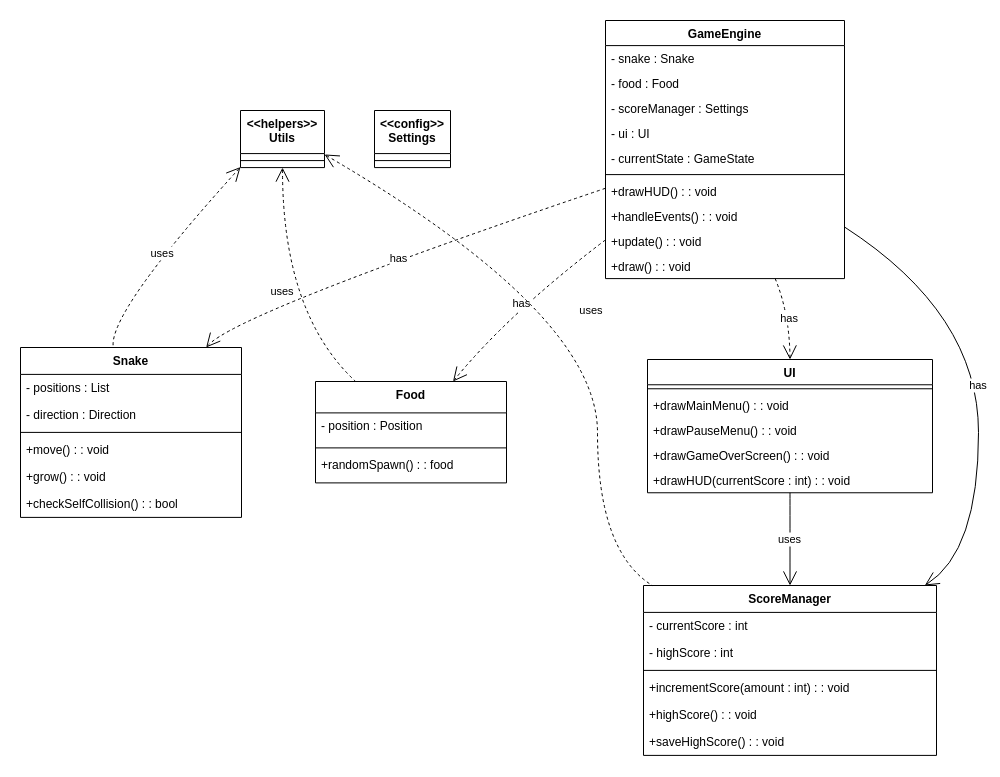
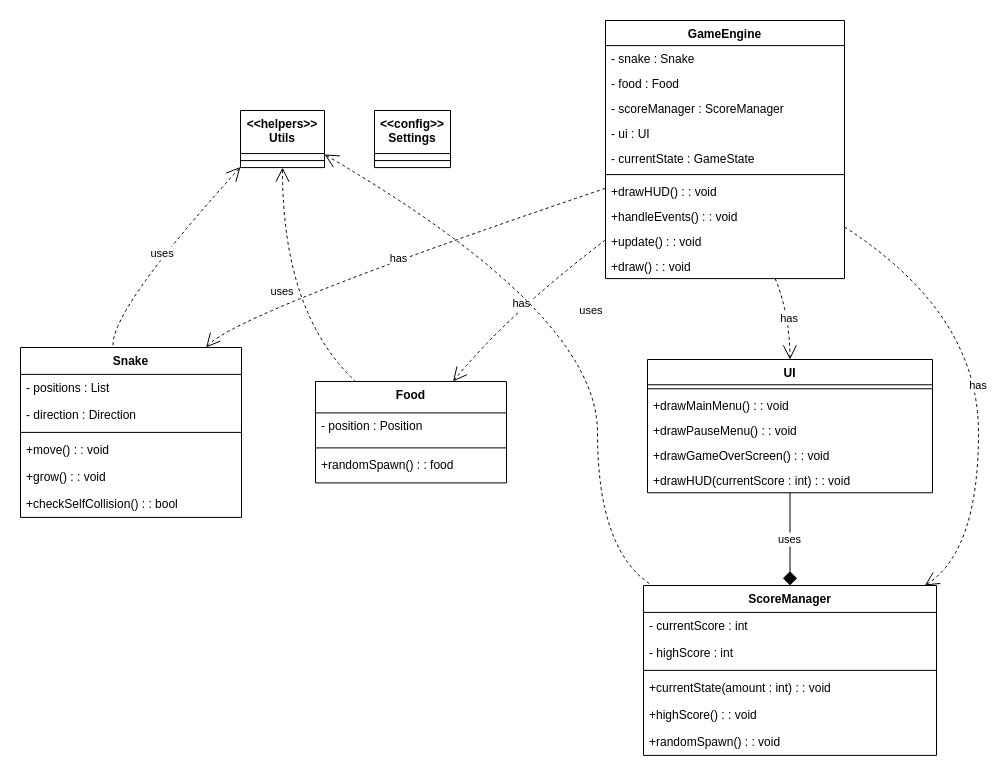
  <mxCell id="0" />
  <mxCell id="1" parent="0" />
  <mxCell id="2" value="GameEngine" style="swimlane;fontStyle=1;align=center;verticalAlign=top;childLayout=stackLayout;horizontal=1;startSize=25.1;horizontalStack=0;resizeParent=1;resizeParentMax=0;resizeLast=0;collapsible=0;marginBottom=0;" vertex="1" parent="1"><mxGeometry x="605" y="20" width="239" height="258.1" as="geometry" /></mxCell>
  <mxCell id="3" value="- snake : Snake" style="text;strokeColor=none;fillColor=none;align=left;verticalAlign=top;spacingLeft=4;spacingRight=4;overflow=hidden;rotatable=0;points=[[0,0.5],[1,0.5]];portConstraint=eastwest;" vertex="1" parent="2"><mxGeometry y="25.1" width="239" height="25" as="geometry" /></mxCell>
  <mxCell id="4" value="- food : Food" style="text;strokeColor=none;fillColor=none;align=left;verticalAlign=top;spacingLeft=4;spacingRight=4;overflow=hidden;rotatable=0;points=[[0,0.5],[1,0.5]];portConstraint=eastwest;" vertex="1" parent="2"><mxGeometry y="50.1" width="239" height="25" as="geometry" /></mxCell>
- <mxCell id="5" value="- scoreManager : Settings" style="text;strokeColor=none;fillColor=none;align=left;verticalAlign=top;spacingLeft=4;spacingRight=4;overflow=hidden;rotatable=0;points=[[0,0.5],[1,0.5]];portConstraint=eastwest;" vertex="1" parent="2"><mxGeometry y="75.1" width="239" height="25" as="geometry" /></mxCell>
+ <mxCell id="5" value="- scoreManager : ScoreManager" style="text;strokeColor=none;fillColor=none;align=left;verticalAlign=top;spacingLeft=4;spacingRight=4;overflow=hidden;rotatable=0;points=[[0,0.5],[1,0.5]];portConstraint=eastwest;" vertex="1" parent="2"><mxGeometry y="75.1" width="239" height="25" as="geometry" /></mxCell>
  <mxCell id="6" value="- ui : UI" style="text;strokeColor=none;fillColor=none;align=left;verticalAlign=top;spacingLeft=4;spacingRight=4;overflow=hidden;rotatable=0;points=[[0,0.5],[1,0.5]];portConstraint=eastwest;" vertex="1" parent="2"><mxGeometry y="100.1" width="239" height="25" as="geometry" /></mxCell>
  <mxCell id="7" value="- currentState : GameState" style="text;strokeColor=none;fillColor=none;align=left;verticalAlign=top;spacingLeft=4;spacingRight=4;overflow=hidden;rotatable=0;points=[[0,0.5],[1,0.5]];portConstraint=eastwest;" vertex="1" parent="2"><mxGeometry y="125.1" width="239" height="25" as="geometry" /></mxCell>
  <mxCell id="8" style="line;strokeWidth=1;fillColor=none;align=left;verticalAlign=middle;spacingTop=-1;spacingLeft=3;spacingRight=3;rotatable=0;labelPosition=right;points=[];portConstraint=eastwest;strokeColor=inherit;" vertex="1" parent="2"><mxGeometry y="150.1" width="239" height="8" as="geometry" /></mxCell>
  <mxCell id="9" value="+drawHUD() : : void" style="text;strokeColor=none;fillColor=none;align=left;verticalAlign=top;spacingLeft=4;spacingRight=4;overflow=hidden;rotatable=0;points=[[0,0.5],[1,0.5]];portConstraint=eastwest;" vertex="1" parent="2"><mxGeometry y="158.1" width="239" height="25" as="geometry" /></mxCell>
  <mxCell id="10" value="+handleEvents() : : void" style="text;strokeColor=none;fillColor=none;align=left;verticalAlign=top;spacingLeft=4;spacingRight=4;overflow=hidden;rotatable=0;points=[[0,0.5],[1,0.5]];portConstraint=eastwest;" vertex="1" parent="2"><mxGeometry y="183.1" width="239" height="25" as="geometry" /></mxCell>
  <mxCell id="11" value="+update() : : void" style="text;strokeColor=none;fillColor=none;align=left;verticalAlign=top;spacingLeft=4;spacingRight=4;overflow=hidden;rotatable=0;points=[[0,0.5],[1,0.5]];portConstraint=eastwest;" vertex="1" parent="2"><mxGeometry y="208.1" width="239" height="25" as="geometry" /></mxCell>
  <mxCell id="12" value="+draw() : : void" style="text;strokeColor=none;fillColor=none;align=left;verticalAlign=top;spacingLeft=4;spacingRight=4;overflow=hidden;rotatable=0;points=[[0,0.5],[1,0.5]];portConstraint=eastwest;" vertex="1" parent="2"><mxGeometry y="233.1" width="239" height="25" as="geometry" /></mxCell>
  <mxCell id="13" value="Snake" style="swimlane;fontStyle=1;align=center;verticalAlign=top;childLayout=stackLayout;horizontal=1;startSize=26.9;horizontalStack=0;resizeParent=1;resizeParentMax=0;resizeLast=0;collapsible=0;marginBottom=0;" vertex="1" parent="1"><mxGeometry x="20" y="347" width="221" height="169.9" as="geometry" /></mxCell>
  <mxCell id="14" value="- positions : List" style="text;strokeColor=none;fillColor=none;align=left;verticalAlign=top;spacingLeft=4;spacingRight=4;overflow=hidden;rotatable=0;points=[[0,0.5],[1,0.5]];portConstraint=eastwest;" vertex="1" parent="13"><mxGeometry y="26.9" width="221" height="27" as="geometry" /></mxCell>
  <mxCell id="15" value="- direction : Direction" style="text;strokeColor=none;fillColor=none;align=left;verticalAlign=top;spacingLeft=4;spacingRight=4;overflow=hidden;rotatable=0;points=[[0,0.5],[1,0.5]];portConstraint=eastwest;" vertex="1" parent="13"><mxGeometry y="53.9" width="221" height="27" as="geometry" /></mxCell>
  <mxCell id="16" style="line;strokeWidth=1;fillColor=none;align=left;verticalAlign=middle;spacingTop=-1;spacingLeft=3;spacingRight=3;rotatable=0;labelPosition=right;points=[];portConstraint=eastwest;strokeColor=inherit;" vertex="1" parent="13"><mxGeometry y="80.9" width="221" height="8" as="geometry" /></mxCell>
  <mxCell id="17" value="+move() : : void" style="text;strokeColor=none;fillColor=none;align=left;verticalAlign=top;spacingLeft=4;spacingRight=4;overflow=hidden;rotatable=0;points=[[0,0.5],[1,0.5]];portConstraint=eastwest;" vertex="1" parent="13"><mxGeometry y="88.9" width="221" height="27" as="geometry" /></mxCell>
  <mxCell id="18" value="+grow() : : void" style="text;strokeColor=none;fillColor=none;align=left;verticalAlign=top;spacingLeft=4;spacingRight=4;overflow=hidden;rotatable=0;points=[[0,0.5],[1,0.5]];portConstraint=eastwest;" vertex="1" parent="13"><mxGeometry y="115.9" width="221" height="27" as="geometry" /></mxCell>
  <mxCell id="19" value="+checkSelfCollision() : : bool" style="text;strokeColor=none;fillColor=none;align=left;verticalAlign=top;spacingLeft=4;spacingRight=4;overflow=hidden;rotatable=0;points=[[0,0.5],[1,0.5]];portConstraint=eastwest;" vertex="1" parent="13"><mxGeometry y="142.9" width="221" height="27" as="geometry" /></mxCell>
  <mxCell id="20" value="Food" style="swimlane;fontStyle=1;align=center;verticalAlign=top;childLayout=stackLayout;horizontal=1;startSize=31.4;horizontalStack=0;resizeParent=1;resizeParentMax=0;resizeLast=0;collapsible=0;marginBottom=0;" vertex="1" parent="1"><mxGeometry x="315" y="381" width="191" height="101.4" as="geometry" /></mxCell>
  <mxCell id="21" value="- position : Position" style="text;strokeColor=none;fillColor=none;align=left;verticalAlign=top;spacingLeft=4;spacingRight=4;overflow=hidden;rotatable=0;points=[[0,0.5],[1,0.5]];portConstraint=eastwest;" vertex="1" parent="20"><mxGeometry y="31.4" width="191" height="31" as="geometry" /></mxCell>
  <mxCell id="22" style="line;strokeWidth=1;fillColor=none;align=left;verticalAlign=middle;spacingTop=-1;spacingLeft=3;spacingRight=3;rotatable=0;labelPosition=right;points=[];portConstraint=eastwest;strokeColor=inherit;" vertex="1" parent="20"><mxGeometry y="62.4" width="191" height="8" as="geometry" /></mxCell>
  <mxCell id="23" value="+randomSpawn() : : food" style="text;strokeColor=none;fillColor=none;align=left;verticalAlign=top;spacingLeft=4;spacingRight=4;overflow=hidden;rotatable=0;points=[[0,0.5],[1,0.5]];portConstraint=eastwest;" vertex="1" parent="20"><mxGeometry y="70.4" width="191" height="31" as="geometry" /></mxCell>
  <mxCell id="24" value="UI" style="swimlane;fontStyle=1;align=center;verticalAlign=top;childLayout=stackLayout;horizontal=1;startSize=25.273;horizontalStack=0;resizeParent=1;resizeParentMax=0;resizeLast=0;collapsible=0;marginBottom=0;" vertex="1" parent="1"><mxGeometry x="647" y="359" width="285" height="133.273" as="geometry" /></mxCell>
  <mxCell id="25" style="line;strokeWidth=1;fillColor=none;align=left;verticalAlign=middle;spacingTop=-1;spacingLeft=3;spacingRight=3;rotatable=0;labelPosition=right;points=[];portConstraint=eastwest;strokeColor=inherit;" vertex="1" parent="24"><mxGeometry y="25.273" width="285" height="8" as="geometry" /></mxCell>
  <mxCell id="26" value="+drawMainMenu() : : void" style="text;strokeColor=none;fillColor=none;align=left;verticalAlign=top;spacingLeft=4;spacingRight=4;overflow=hidden;rotatable=0;points=[[0,0.5],[1,0.5]];portConstraint=eastwest;" vertex="1" parent="24"><mxGeometry y="33.273" width="285" height="25" as="geometry" /></mxCell>
  <mxCell id="27" value="+drawPauseMenu() : : void" style="text;strokeColor=none;fillColor=none;align=left;verticalAlign=top;spacingLeft=4;spacingRight=4;overflow=hidden;rotatable=0;points=[[0,0.5],[1,0.5]];portConstraint=eastwest;" vertex="1" parent="24"><mxGeometry y="58.273" width="285" height="25" as="geometry" /></mxCell>
  <mxCell id="28" value="+drawGameOverScreen() : : void" style="text;strokeColor=none;fillColor=none;align=left;verticalAlign=top;spacingLeft=4;spacingRight=4;overflow=hidden;rotatable=0;points=[[0,0.5],[1,0.5]];portConstraint=eastwest;" vertex="1" parent="24"><mxGeometry y="83.273" width="285" height="25" as="geometry" /></mxCell>
  <mxCell id="29" value="+drawHUD(currentScore : int) : : void" style="text;strokeColor=none;fillColor=none;align=left;verticalAlign=top;spacingLeft=4;spacingRight=4;overflow=hidden;rotatable=0;points=[[0,0.5],[1,0.5]];portConstraint=eastwest;" vertex="1" parent="24"><mxGeometry y="108.273" width="285" height="25" as="geometry" /></mxCell>
  <mxCell id="30" value="ScoreManager" style="swimlane;fontStyle=1;align=center;verticalAlign=top;childLayout=stackLayout;horizontal=1;startSize=26.9;horizontalStack=0;resizeParent=1;resizeParentMax=0;resizeLast=0;collapsible=0;marginBottom=0;" vertex="1" parent="1"><mxGeometry x="643" y="585" width="293" height="169.9" as="geometry" /></mxCell>
  <mxCell id="31" value="- currentScore : int" style="text;strokeColor=none;fillColor=none;align=left;verticalAlign=top;spacingLeft=4;spacingRight=4;overflow=hidden;rotatable=0;points=[[0,0.5],[1,0.5]];portConstraint=eastwest;" vertex="1" parent="30"><mxGeometry y="26.9" width="293" height="27" as="geometry" /></mxCell>
  <mxCell id="32" value="- highScore : int" style="text;strokeColor=none;fillColor=none;align=left;verticalAlign=top;spacingLeft=4;spacingRight=4;overflow=hidden;rotatable=0;points=[[0,0.5],[1,0.5]];portConstraint=eastwest;" vertex="1" parent="30"><mxGeometry y="53.9" width="293" height="27" as="geometry" /></mxCell>
  <mxCell id="33" style="line;strokeWidth=1;fillColor=none;align=left;verticalAlign=middle;spacingTop=-1;spacingLeft=3;spacingRight=3;rotatable=0;labelPosition=right;points=[];portConstraint=eastwest;strokeColor=inherit;" vertex="1" parent="30"><mxGeometry y="80.9" width="293" height="8" as="geometry" /></mxCell>
- <mxCell id="34" value="+incrementScore(amount : int) : : void" style="text;strokeColor=none;fillColor=none;align=left;verticalAlign=top;spacingLeft=4;spacingRight=4;overflow=hidden;rotatable=0;points=[[0,0.5],[1,0.5]];portConstraint=eastwest;" vertex="1" parent="30"><mxGeometry y="88.9" width="293" height="27" as="geometry" /></mxCell>
+ <mxCell id="34" value="+currentState(amount : int) : : void" style="text;strokeColor=none;fillColor=none;align=left;verticalAlign=top;spacingLeft=4;spacingRight=4;overflow=hidden;rotatable=0;points=[[0,0.5],[1,0.5]];portConstraint=eastwest;" vertex="1" parent="30"><mxGeometry y="88.9" width="293" height="27" as="geometry" /></mxCell>
  <mxCell id="35" value="+highScore() : : void" style="text;strokeColor=none;fillColor=none;align=left;verticalAlign=top;spacingLeft=4;spacingRight=4;overflow=hidden;rotatable=0;points=[[0,0.5],[1,0.5]];portConstraint=eastwest;" vertex="1" parent="30"><mxGeometry y="115.9" width="293" height="27" as="geometry" /></mxCell>
- <mxCell id="36" value="+saveHighScore() : : void" style="text;strokeColor=none;fillColor=none;align=left;verticalAlign=top;spacingLeft=4;spacingRight=4;overflow=hidden;rotatable=0;points=[[0,0.5],[1,0.5]];portConstraint=eastwest;" vertex="1" parent="30"><mxGeometry y="142.9" width="293" height="27" as="geometry" /></mxCell>
+ <mxCell id="36" value="+randomSpawn() : : void" style="text;strokeColor=none;fillColor=none;align=left;verticalAlign=top;spacingLeft=4;spacingRight=4;overflow=hidden;rotatable=0;points=[[0,0.5],[1,0.5]];portConstraint=eastwest;" vertex="1" parent="30"><mxGeometry y="142.9" width="293" height="27" as="geometry" /></mxCell>
  <mxCell id="37" value="&lt;&lt;config&gt;&gt;&#10;Settings" style="swimlane;fontStyle=1;align=center;verticalAlign=top;childLayout=stackLayout;horizontal=1;startSize=43.08;horizontalStack=0;resizeParent=1;resizeParentMax=0;resizeLast=0;collapsible=0;marginBottom=0;" vertex="1" parent="1"><mxGeometry x="374" y="110" width="76" height="57.08" as="geometry" /></mxCell>
  <mxCell id="38" style="line;strokeWidth=1;fillColor=none;align=left;verticalAlign=middle;spacingTop=-1;spacingLeft=3;spacingRight=3;rotatable=0;labelPosition=right;points=[];portConstraint=eastwest;strokeColor=inherit;" vertex="1" parent="37"><mxGeometry y="43.08" width="76" height="14" as="geometry" /></mxCell>
  <mxCell id="39" value="&lt;&lt;helpers&gt;&gt;&#10;Utils" style="swimlane;fontStyle=1;align=center;verticalAlign=top;childLayout=stackLayout;horizontal=1;startSize=43.08;horizontalStack=0;resizeParent=1;resizeParentMax=0;resizeLast=0;collapsible=0;marginBottom=0;" vertex="1" parent="1"><mxGeometry x="240" y="110" width="84" height="57.08" as="geometry" /></mxCell>
  <mxCell id="40" style="line;strokeWidth=1;fillColor=none;align=left;verticalAlign=middle;spacingTop=-1;spacingLeft=3;spacingRight=3;rotatable=0;labelPosition=right;points=[];portConstraint=eastwest;strokeColor=inherit;" vertex="1" parent="39"><mxGeometry y="43.08" width="84" height="14" as="geometry" /></mxCell>
  <mxCell id="41" value="has" style="curved=1;startArrow=none;endArrow=open;endSize=12;exitX=0;exitY=0.65;entryX=0.84;entryY=0;rounded=0;dashed=1;" edge="1" parent="1" source="2" target="13"><mxGeometry relative="1" as="geometry"><Array as="points"><mxPoint x="235" y="313" /></Array></mxGeometry></mxCell>
  <mxCell id="42" value="has" style="curved=1;startArrow=none;endArrow=open;endSize=12;exitX=0;exitY=0.85;entryX=0.72;entryY=0;rounded=0;dashed=1;" edge="1" parent="1" source="2" target="20"><mxGeometry relative="1" as="geometry"><Array as="points"><mxPoint x="508" y="313" /></Array></mxGeometry></mxCell>
- <mxCell id="43" value="has" style="curved=1;startArrow=none;endArrow=open;endSize=12;exitX=1;exitY=0.8;entryX=0.96;entryY=0;rounded=0;" edge="1" parent="1" source="2" target="30"><mxGeometry relative="1" as="geometry"><Array as="points"><mxPoint x="978" y="313" /><mxPoint x="978" y="551" /></Array></mxGeometry></mxCell>
+ <mxCell id="43" value="has" style="curved=1;startArrow=none;endArrow=open;endSize=12;exitX=1;exitY=0.8;entryX=0.96;entryY=0;rounded=0;dashed=1;" edge="1" parent="1" source="2" target="30"><mxGeometry relative="1" as="geometry"><Array as="points"><mxPoint x="978" y="313" /><mxPoint x="978" y="551" /></Array></mxGeometry></mxCell>
  <mxCell id="44" value="has" style="curved=1;startArrow=none;endArrow=open;endSize=12;exitX=0.71;exitY=1;entryX=0.5;entryY=0;rounded=0;dashed=1;" edge="1" parent="1" source="2" target="24"><mxGeometry relative="1" as="geometry"><Array as="points"><mxPoint x="789" y="313" /></Array></mxGeometry></mxCell>
- <mxCell id="45" value="uses" style="curved=1;startArrow=none;endArrow=open;endSize=12;exitX=0.5;exitY=1;entryX=0.5;entryY=0;rounded=0;" edge="1" parent="1" source="24" target="30"><mxGeometry relative="1" as="geometry"><Array as="points" /></mxGeometry></mxCell>
+ <mxCell id="45" value="uses" style="curved=1;startArrow=none;endArrow=diamond;endSize=12;exitX=0.5;exitY=1;entryX=0.5;entryY=0;rounded=0;" edge="1" parent="1" source="24" target="30"><mxGeometry relative="1" as="geometry"><Array as="points" /></mxGeometry></mxCell>
  <mxCell id="46" value="uses" style="curved=1;dashed=1;startArrow=open;startSize=12;endArrow=none;exitX=0;exitY=0.99;entryX=0.42;entryY=0;rounded=0;" edge="1" parent="1" source="39" target="13"><mxGeometry relative="1" as="geometry"><Array as="points"><mxPoint x="107" y="313" /></Array></mxGeometry></mxCell>
  <mxCell id="47" value="uses" style="curved=1;dashed=1;startArrow=open;startSize=12;endArrow=none;exitX=0.5;exitY=0.99;entryX=0.21;entryY=0;rounded=0;" edge="1" parent="1" source="39" target="20"><mxGeometry relative="1" as="geometry"><Array as="points"><mxPoint x="282" y="313" /></Array></mxGeometry></mxCell>
  <mxCell id="48" value="uses" style="curved=1;dashed=1;startArrow=open;startSize=12;endArrow=none;exitX=1;exitY=0.77;entryX=0.03;entryY=0;rounded=0;" edge="1" parent="1" source="39" target="30"><mxGeometry relative="1" as="geometry"><Array as="points"><mxPoint x="597" y="313" /><mxPoint x="597" y="551" /></Array></mxGeometry></mxCell>
